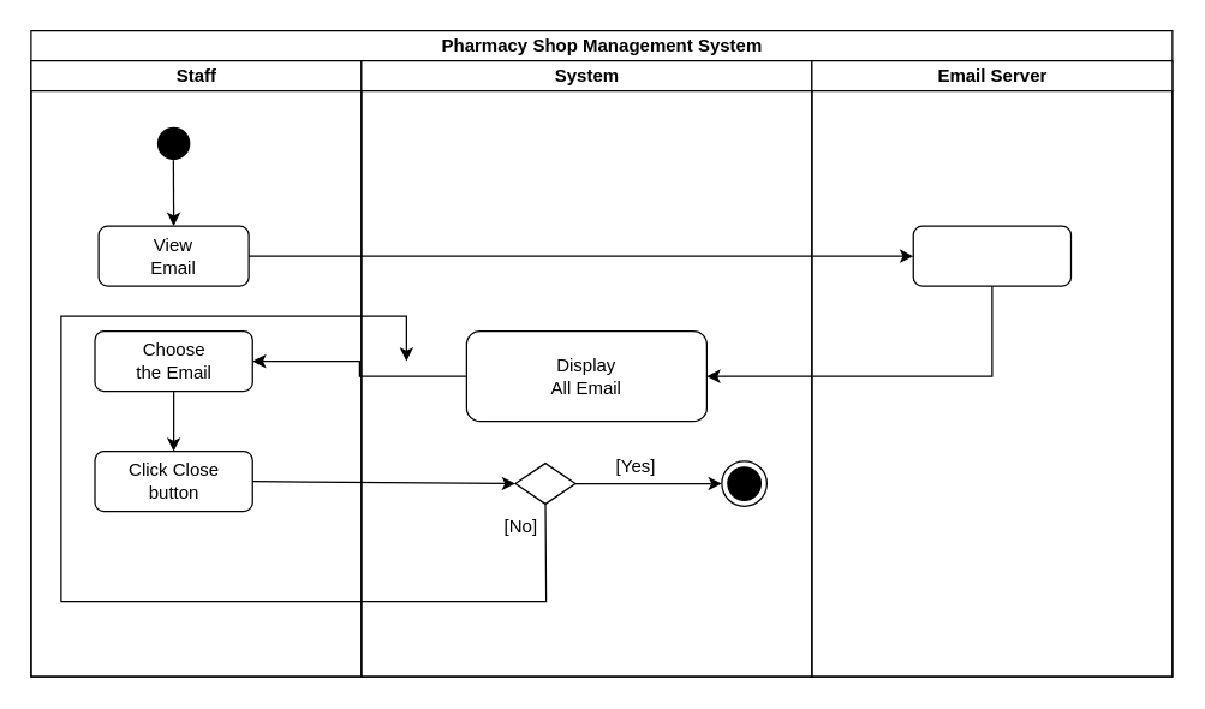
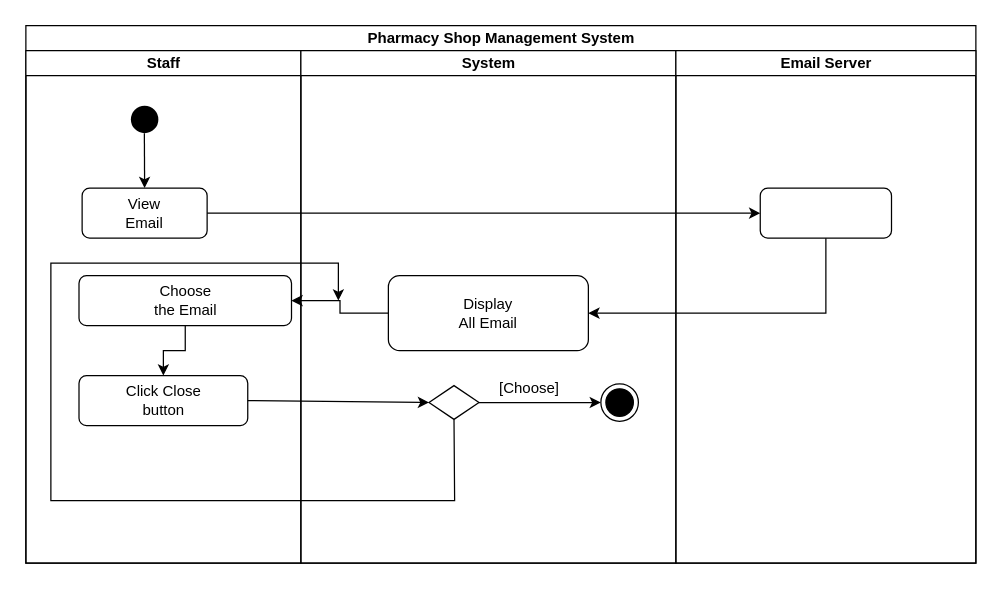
  <mxCell id="0" />
  <mxCell id="1" parent="0" />
  <mxCell id="2" value="Pharmacy Shop Management System" style="swimlane;childLayout=stackLayout;resizeParent=1;resizeParentMax=0;startSize=20;html=1;" parent="1" vertex="1"><mxGeometry x="20" y="20" width="760" height="430" as="geometry" /></mxCell>
  <mxCell id="3" value="Staff" style="swimlane;startSize=20;html=1;" parent="2" vertex="1"><mxGeometry y="20" width="220" height="410" as="geometry" /></mxCell>
  <mxCell id="4" style="rounded=0;orthogonalLoop=1;jettySize=auto;html=1;exitX=0.493;exitY=0.867;exitDx=0;exitDy=0;entryX=0.5;entryY=0;entryDx=0;entryDy=0;exitPerimeter=0;" parent="3" source="5" target="6" edge="1"><mxGeometry relative="1" as="geometry" /></mxCell>
  <mxCell id="5" value="" style="ellipse;shape=startState;fillColor=#000000;strokeColor=none;" parent="3" vertex="1"><mxGeometry x="80" y="40" width="30" height="30" as="geometry" /></mxCell>
  <mxCell id="6" value="View&lt;br&gt;Email" style="rounded=1;whiteSpace=wrap;html=1;" parent="3" vertex="1"><mxGeometry x="45" y="110" width="100" height="40" as="geometry" /></mxCell>
  <mxCell id="7" style="edgeStyle=orthogonalEdgeStyle;rounded=0;orthogonalLoop=1;jettySize=auto;html=1;exitX=0.5;exitY=1;exitDx=0;exitDy=0;" edge="1" parent="3" source="8" target="9"><mxGeometry relative="1" as="geometry" /></mxCell>
- <mxCell id="8" value="Choose&lt;br&gt;the Email" style="rounded=1;whiteSpace=wrap;html=1;" parent="3" vertex="1"><mxGeometry x="42.5" y="180" width="105" height="40" as="geometry" /></mxCell>
- <mxCell id="9" value="Click Close &lt;br&gt;button" style="rounded=1;whiteSpace=wrap;html=1;" vertex="1" parent="3"><mxGeometry x="42.5" y="260" width="105" height="40" as="geometry" /></mxCell>
+ <mxCell id="8" value="Choose&lt;br&gt;the Email" style="rounded=1;whiteSpace=wrap;html=1;" parent="3" vertex="1"><mxGeometry x="42.5" y="180" width="170" height="40" as="geometry" /></mxCell>
+ <mxCell id="9" value="Click Close &lt;br&gt;button" style="rounded=1;whiteSpace=wrap;html=1;" vertex="1" parent="3"><mxGeometry x="42.5" y="260" width="135" height="40" as="geometry" /></mxCell>
  <mxCell id="10" value="System" style="swimlane;startSize=20;html=1;" parent="2" vertex="1"><mxGeometry x="220" y="20" width="300" height="410" as="geometry" /></mxCell>
- <mxCell id="11" value="[Yes]" style="text;html=1;strokeColor=none;fillColor=none;align=center;verticalAlign=middle;whiteSpace=wrap;rounded=0;" parent="10" vertex="1"><mxGeometry x="145" y="255" width="76" height="30" as="geometry" /></mxCell>
+ <mxCell id="11" value="[Choose]" style="text;html=1;strokeColor=none;fillColor=none;align=center;verticalAlign=middle;whiteSpace=wrap;rounded=0;" parent="10" vertex="1"><mxGeometry x="145" y="255" width="76" height="30" as="geometry" /></mxCell>
  <mxCell id="12" style="rounded=0;orthogonalLoop=1;jettySize=auto;html=1;exitX=0.5;exitY=1;exitDx=0;exitDy=0;" edge="1" parent="10" source="16"><mxGeometry relative="1" as="geometry"><mxPoint x="30" y="200" as="targetPoint" /><Array as="points"><mxPoint x="123" y="360" /><mxPoint x="-200" y="360" /><mxPoint x="-200" y="170" /><mxPoint x="30" y="170" /></Array></mxGeometry></mxCell>
- <mxCell id="13" value="[No]" style="text;html=1;strokeColor=none;fillColor=none;align=center;verticalAlign=middle;whiteSpace=wrap;rounded=0;" parent="10" vertex="1"><mxGeometry x="69.5" y="295" width="73" height="30" as="geometry" /></mxCell>
  <mxCell id="14" value="Display&lt;br&gt;All Email" style="rounded=1;whiteSpace=wrap;html=1;" parent="10" vertex="1"><mxGeometry x="70" y="180" width="160" height="60" as="geometry" /></mxCell>
  <mxCell id="15" style="rounded=0;orthogonalLoop=1;jettySize=auto;html=1;exitX=1;exitY=0.5;exitDx=0;exitDy=0;entryX=0;entryY=0.5;entryDx=0;entryDy=0;" edge="1" parent="10" source="16" target="17"><mxGeometry relative="1" as="geometry" /></mxCell>
  <mxCell id="16" value="" style="rhombus;whiteSpace=wrap;html=1;" vertex="1" parent="10"><mxGeometry x="102.5" y="268" width="40" height="27" as="geometry" /></mxCell>
  <mxCell id="17" value="" style="ellipse;html=1;shape=endState;fillColor=#000000;strokeColor=#000000;" vertex="1" parent="10"><mxGeometry x="240" y="266.5" width="30" height="30" as="geometry" /></mxCell>
  <mxCell id="18" value="Email Server" style="swimlane;startSize=20;html=1;" vertex="1" parent="2"><mxGeometry x="520" y="20" width="240" height="410" as="geometry" /></mxCell>
  <mxCell id="19" value="" style="rounded=1;whiteSpace=wrap;html=1;" vertex="1" parent="18"><mxGeometry x="67.5" y="110" width="105" height="40" as="geometry" /></mxCell>
  <mxCell id="20" style="edgeStyle=orthogonalEdgeStyle;rounded=0;orthogonalLoop=1;jettySize=auto;html=1;exitX=1;exitY=0.5;exitDx=0;exitDy=0;entryX=0;entryY=0.5;entryDx=0;entryDy=0;" edge="1" parent="2" source="6" target="19"><mxGeometry relative="1" as="geometry" /></mxCell>
  <mxCell id="21" style="edgeStyle=orthogonalEdgeStyle;rounded=0;orthogonalLoop=1;jettySize=auto;html=1;exitX=0.5;exitY=1;exitDx=0;exitDy=0;entryX=1;entryY=0.5;entryDx=0;entryDy=0;" edge="1" parent="2" source="19" target="14"><mxGeometry relative="1" as="geometry" /></mxCell>
  <mxCell id="22" style="edgeStyle=orthogonalEdgeStyle;rounded=0;orthogonalLoop=1;jettySize=auto;html=1;exitX=0;exitY=0.5;exitDx=0;exitDy=0;" edge="1" parent="2" source="14" target="8"><mxGeometry relative="1" as="geometry" /></mxCell>
  <mxCell id="23" style="rounded=0;orthogonalLoop=1;jettySize=auto;html=1;exitX=1;exitY=0.5;exitDx=0;exitDy=0;entryX=0;entryY=0.5;entryDx=0;entryDy=0;" edge="1" parent="2" source="9" target="16"><mxGeometry relative="1" as="geometry" /></mxCell>
